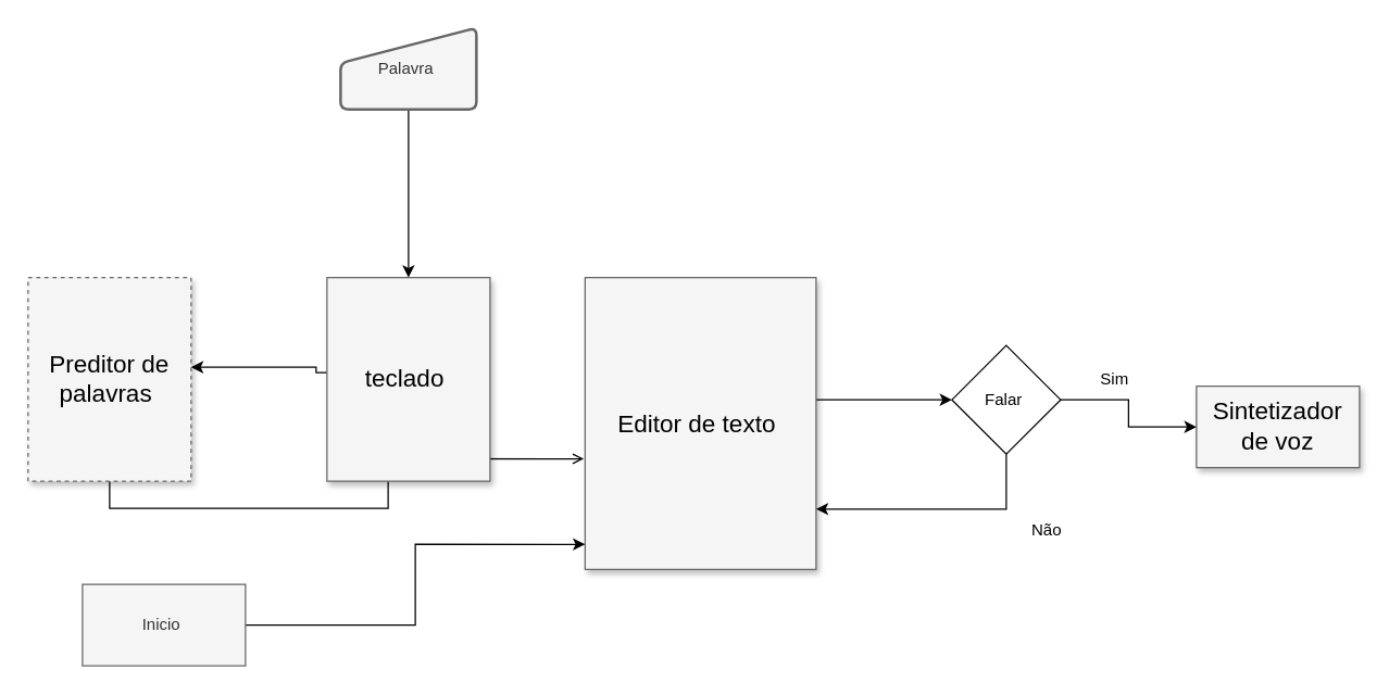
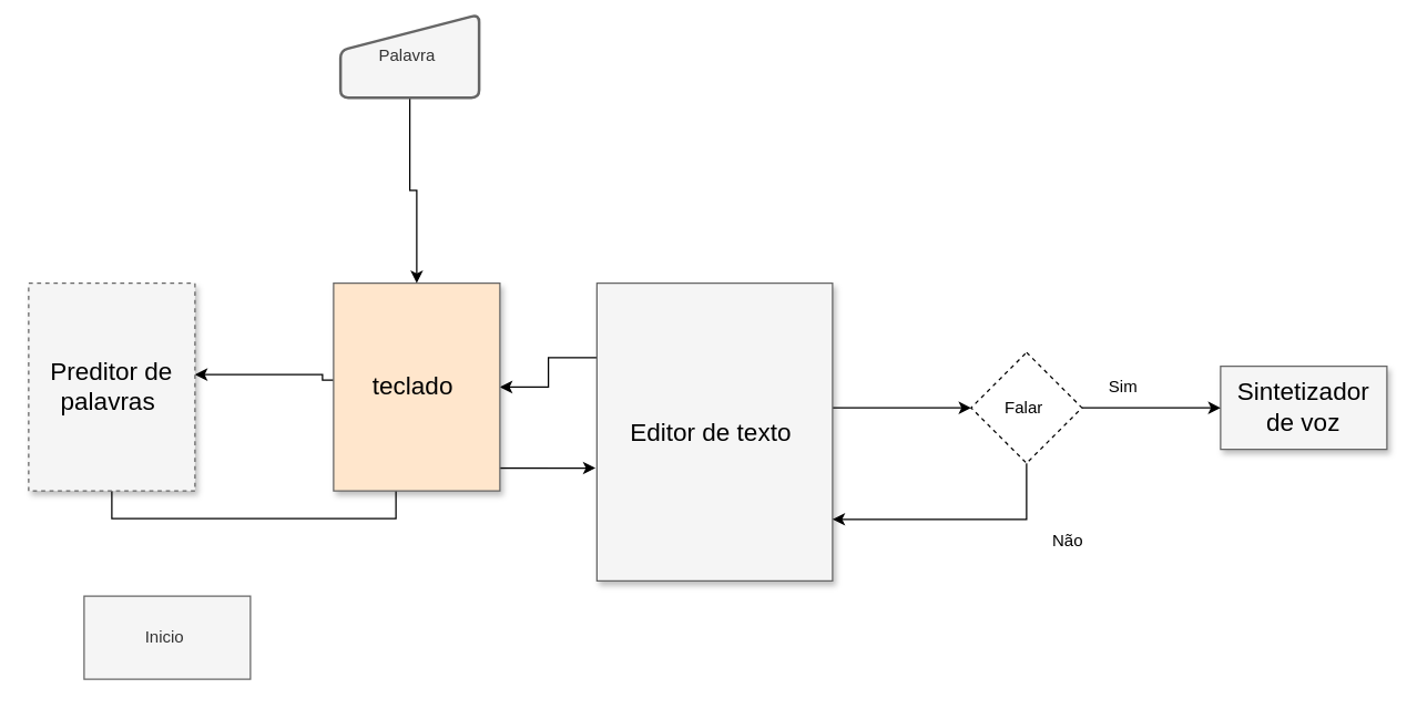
  <mxCell id="0" style=";html=1;" />
  <mxCell id="1" style=";html=1;" parent="0" />
  <mxCell id="2" style="edgeStyle=orthogonalEdgeStyle;rounded=0;orthogonalLoop=1;jettySize=auto;html=1;exitX=0;exitY=0.25;exitDx=0;exitDy=0;" parent="1" target="8" edge="1"><mxGeometry relative="1" as="geometry"><Array as="points"><mxPoint x="232" y="274" /><mxPoint x="232" y="270" /></Array><mxPoint x="240" y="274" as="sourcePoint" /></mxGeometry></mxCell>
  <mxCell id="3" style="edgeStyle=orthogonalEdgeStyle;rounded=0;orthogonalLoop=1;jettySize=auto;html=1;entryX=0;entryY=0.5;entryDx=0;entryDy=0;" parent="1" source="5" target="13" edge="1"><mxGeometry relative="1" as="geometry"><Array as="points"><mxPoint x="640" y="294" /><mxPoint x="640" y="294" /></Array></mxGeometry></mxCell>
+ <mxCell id="4" style="edgeStyle=orthogonalEdgeStyle;rounded=0;orthogonalLoop=1;jettySize=auto;html=1;exitX=0;exitY=0.25;exitDx=0;exitDy=0;entryX=1;entryY=0.5;entryDx=0;entryDy=0;" parent="1" source="5" target="16" edge="1"><mxGeometry relative="1" as="geometry" /></mxCell>
  <mxCell id="5" value="Editor de texto&amp;nbsp;" style="whiteSpace=wrap;html=1;shadow=1;fontSize=18;fillColor=#f5f5f5;strokeColor=#666666;" parent="1" vertex="1"><mxGeometry x="430" y="204" width="170" height="215" as="geometry" /></mxCell>
- <mxCell id="6" value="Sintetizador de voz" style="whiteSpace=wrap;html=1;shadow=1;fontSize=18;fillColor=#f5f5f5;strokeColor=#666666;" parent="1" vertex="1"><mxGeometry x="880" y="284" width="120" height="60" as="geometry" /></mxCell>
- <mxCell id="7" style="edgeStyle=orthogonalEdgeStyle;rounded=0;orthogonalLoop=1;jettySize=auto;html=1;exitX=0.5;exitY=1;exitDx=0;exitDy=0;entryX=-0.006;entryY=0.621;entryDx=0;entryDy=0;entryPerimeter=0;endArrow=open;" parent="1" source="8" target="5" edge="1"><mxGeometry relative="1" as="geometry" /></mxCell>
+ <mxCell id="6" value="Sintetizador de voz" style="whiteSpace=wrap;html=1;shadow=1;fontSize=18;fillColor=#f5f5f5;strokeColor=#666666;" parent="1" vertex="1"><mxGeometry x="880" y="264" width="120" height="60" as="geometry" /></mxCell>
+ <mxCell id="7" style="edgeStyle=orthogonalEdgeStyle;rounded=0;orthogonalLoop=1;jettySize=auto;html=1;exitX=0.5;exitY=1;exitDx=0;exitDy=0;entryX=-0.006;entryY=0.621;entryDx=0;entryDy=0;entryPerimeter=0;" parent="1" source="8" target="5" edge="1"><mxGeometry relative="1" as="geometry" /></mxCell>
  <mxCell id="8" value="Preditor de palavras&amp;nbsp;" style="whiteSpace=wrap;html=1;shadow=1;fontSize=18;fillColor=#f5f5f5;strokeColor=#666666;dashed=1;" parent="1" vertex="1"><mxGeometry x="20" y="204" width="120" height="150" as="geometry" /></mxCell>
- <mxCell id="9" style="edgeStyle=orthogonalEdgeStyle;rounded=0;orthogonalLoop=1;jettySize=auto;html=1;exitX=1;exitY=0.5;exitDx=0;exitDy=0;entryX=0;entryY=0.914;entryDx=0;entryDy=0;entryPerimeter=0;" parent="1" source="10" target="5" edge="1"><mxGeometry relative="1" as="geometry" /></mxCell>
  <mxCell id="10" value="Inicio&amp;nbsp;" style="whiteSpace=wrap;html=1;fillColor=#f5f5f5;fontColor=#333333;strokeColor=#666666;rounded=0;" parent="1" vertex="1"><mxGeometry x="60" y="430" width="120" height="60" as="geometry" /></mxCell>
  <mxCell id="11" style="edgeStyle=orthogonalEdgeStyle;rounded=0;orthogonalLoop=1;jettySize=auto;html=1;exitX=0.5;exitY=1;exitDx=0;exitDy=0;entryX=1;entryY=0.793;entryDx=0;entryDy=0;entryPerimeter=0;" parent="1" source="13" target="5" edge="1"><mxGeometry relative="1" as="geometry" /></mxCell>
  <mxCell id="12" style="edgeStyle=orthogonalEdgeStyle;rounded=0;orthogonalLoop=1;jettySize=auto;html=1;exitX=1;exitY=0.5;exitDx=0;exitDy=0;entryX=0;entryY=0.5;entryDx=0;entryDy=0;" parent="1" source="13" target="6" edge="1"><mxGeometry relative="1" as="geometry" /></mxCell>
- <mxCell id="13" value="Falar&amp;nbsp;" style="rhombus;whiteSpace=wrap;html=1;" parent="1" vertex="1"><mxGeometry x="700" y="254" width="80" height="80" as="geometry" /></mxCell>
+ <mxCell id="13" value="Falar&amp;nbsp;" style="rhombus;whiteSpace=wrap;html=1;dashed=1;" parent="1" vertex="1"><mxGeometry x="700" y="254" width="80" height="80" as="geometry" /></mxCell>
  <mxCell id="14" value="Não" style="text;html=1;strokeColor=none;fillColor=none;align=center;verticalAlign=middle;whiteSpace=wrap;rounded=0;" parent="1" vertex="1"><mxGeometry x="740" y="375" width="60" height="30" as="geometry" /></mxCell>
- <mxCell id="15" value="Sim" style="text;html=1;strokeColor=none;fillColor=none;align=center;verticalAlign=middle;whiteSpace=wrap;rounded=0;" parent="1" vertex="1"><mxGeometry x="790" y="264" width="60" height="30" as="geometry" /></mxCell>
- <mxCell id="16" value="teclado&amp;nbsp;" style="whiteSpace=wrap;html=1;shadow=1;fontSize=18;fillColor=#f5f5f5;strokeColor=#666666;" parent="1" vertex="1"><mxGeometry x="240" y="204" width="120" height="150" as="geometry" /></mxCell>
+ <mxCell id="15" value="Sim" style="text;html=1;strokeColor=none;fillColor=none;align=center;verticalAlign=middle;whiteSpace=wrap;rounded=0;" parent="1" vertex="1"><mxGeometry x="780" y="264" width="60" height="30" as="geometry" /></mxCell>
+ <mxCell id="16" value="teclado&amp;nbsp;" style="whiteSpace=wrap;html=1;shadow=1;fontSize=18;fillColor=#ffe6cc;strokeColor=#666666;" parent="1" vertex="1"><mxGeometry x="240" y="204" width="120" height="150" as="geometry" /></mxCell>
  <mxCell id="17" style="edgeStyle=orthogonalEdgeStyle;rounded=0;orthogonalLoop=1;jettySize=auto;html=1;entryX=0.5;entryY=0;entryDx=0;entryDy=0;" parent="1" source="18" target="16" edge="1"><mxGeometry relative="1" as="geometry" /></mxCell>
- <mxCell id="18" value="Palavra&amp;nbsp;" style="html=1;strokeWidth=2;shape=manualInput;whiteSpace=wrap;rounded=1;size=26;arcSize=11;fillColor=#f5f5f5;fontColor=#333333;strokeColor=#666666;" parent="1" vertex="1"><mxGeometry x="250" y="20" width="100" height="60" as="geometry" /></mxCell>
+ <mxCell id="18" value="Palavra&amp;nbsp;" style="html=1;strokeWidth=2;shape=manualInput;whiteSpace=wrap;rounded=1;size=26;arcSize=11;fillColor=#f5f5f5;fontColor=#333333;strokeColor=#666666;" parent="1" vertex="1"><mxGeometry x="245" y="10" width="100" height="60" as="geometry" /></mxCell>
